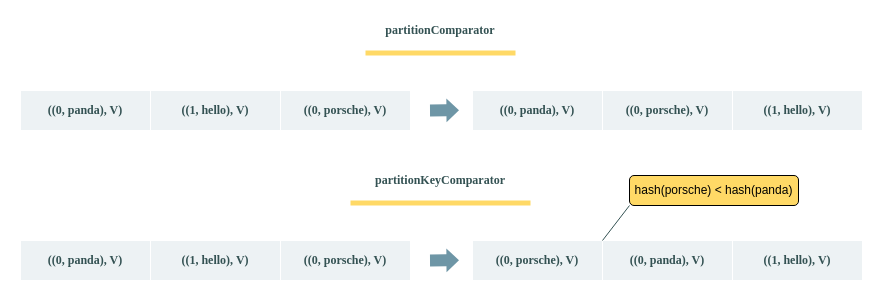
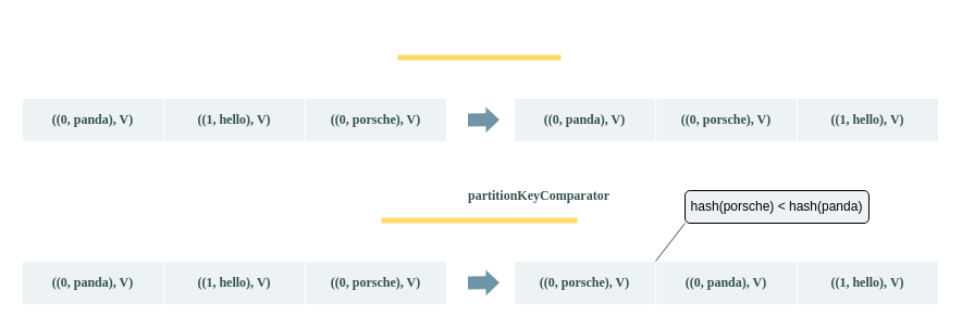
  <mxCell id="0" />
  <mxCell id="1" parent="0" />
  <mxCell id="2" value="&lt;font face=&quot;Tahoma&quot;&gt;&lt;b&gt;((0, panda), V)&lt;/b&gt;&lt;/font&gt;" style="rounded=0;whiteSpace=wrap;html=1;strokeColor=#FFFFFF;fillColor=#EDF2F4;fontColor=#345253;" parent="1" vertex="1"><mxGeometry x="20" y="240" width="130" height="40" as="geometry" /></mxCell>
  <mxCell id="3" value="&lt;font face=&quot;Tahoma&quot;&gt;&lt;b&gt;((1, hello), V)&lt;/b&gt;&lt;/font&gt;" style="rounded=0;whiteSpace=wrap;html=1;strokeColor=#FFFFFF;fillColor=#EDF2F4;fontColor=#345253;" parent="1" vertex="1"><mxGeometry x="150" y="240" width="130" height="40" as="geometry" /></mxCell>
  <mxCell id="4" value="&lt;font face=&quot;Tahoma&quot;&gt;&lt;b&gt;((0, porsche), V)&lt;/b&gt;&lt;/font&gt;" style="rounded=0;whiteSpace=wrap;html=1;strokeColor=#FFFFFF;fillColor=#EDF2F4;fontColor=#345253;" parent="1" vertex="1"><mxGeometry x="280" y="240" width="130" height="40" as="geometry" /></mxCell>
  <mxCell id="5" value="&lt;font face=&quot;Tahoma&quot;&gt;&lt;b&gt;((0, panda), V)&lt;/b&gt;&lt;/font&gt;" style="rounded=0;whiteSpace=wrap;html=1;strokeColor=#FFFFFF;fillColor=#EDF2F4;fontColor=#345253;" parent="1" vertex="1"><mxGeometry x="20" y="90" width="130" height="40" as="geometry" /></mxCell>
  <mxCell id="6" value="&lt;font face=&quot;Tahoma&quot;&gt;&lt;b&gt;((1, hello), V)&lt;/b&gt;&lt;/font&gt;" style="rounded=0;whiteSpace=wrap;html=1;strokeColor=#FFFFFF;fillColor=#EDF2F4;fontColor=#345253;" parent="1" vertex="1"><mxGeometry x="150" y="90" width="130" height="40" as="geometry" /></mxCell>
  <mxCell id="7" value="&lt;font face=&quot;Tahoma&quot;&gt;&lt;b&gt;((0, porsche), V)&lt;/b&gt;&lt;/font&gt;" style="rounded=0;whiteSpace=wrap;html=1;strokeColor=#FFFFFF;fillColor=#EDF2F4;fontColor=#345253;" parent="1" vertex="1"><mxGeometry x="280" y="90" width="130" height="40" as="geometry" /></mxCell>
  <mxCell id="8" value="&lt;b style=&quot;font-family: &amp;quot;tahoma&amp;quot;&quot;&gt;((0, porsche), V)&lt;/b&gt;" style="rounded=0;whiteSpace=wrap;html=1;strokeColor=#FFFFFF;fillColor=#EDF2F4;fontColor=#345253;" parent="1" vertex="1"><mxGeometry x="472" y="240" width="130" height="40" as="geometry" /></mxCell>
  <mxCell id="9" value="&lt;b style=&quot;font-family: &amp;quot;tahoma&amp;quot;&quot;&gt;((0, panda), V)&lt;/b&gt;" style="rounded=0;whiteSpace=wrap;html=1;strokeColor=#FFFFFF;fillColor=#EDF2F4;fontColor=#345253;" parent="1" vertex="1"><mxGeometry x="602" y="240" width="130" height="40" as="geometry" /></mxCell>
  <mxCell id="10" value="&lt;b style=&quot;font-family: &amp;quot;tahoma&amp;quot;&quot;&gt;((1, hello), V)&lt;/b&gt;" style="rounded=0;whiteSpace=wrap;html=1;strokeColor=#FFFFFF;fillColor=#EDF2F4;fontColor=#345253;" parent="1" vertex="1"><mxGeometry x="732" y="240" width="130" height="40" as="geometry" /></mxCell>
  <mxCell id="11" value="&lt;font face=&quot;Tahoma&quot;&gt;&lt;b&gt;((0, panda), V)&lt;/b&gt;&lt;/font&gt;" style="rounded=0;whiteSpace=wrap;html=1;strokeColor=#FFFFFF;fillColor=#EDF2F4;fontColor=#345253;" parent="1" vertex="1"><mxGeometry x="472" y="90" width="130" height="40" as="geometry" /></mxCell>
  <mxCell id="12" value="&lt;b style=&quot;font-family: &amp;quot;tahoma&amp;quot;&quot;&gt;((0, porsche), V)&lt;/b&gt;" style="rounded=0;whiteSpace=wrap;html=1;strokeColor=#FFFFFF;fillColor=#EDF2F4;fontColor=#345253;" parent="1" vertex="1"><mxGeometry x="602" y="90" width="130" height="40" as="geometry" /></mxCell>
  <mxCell id="13" value="&lt;b style=&quot;font-family: &amp;quot;tahoma&amp;quot;&quot;&gt;((1, hello), V)&lt;/b&gt;" style="rounded=0;whiteSpace=wrap;html=1;strokeColor=#FFFFFF;fillColor=#EDF2F4;fontColor=#345253;" parent="1" vertex="1"><mxGeometry x="732" y="90" width="130" height="40" as="geometry" /></mxCell>
  <mxCell id="14" value="" style="shape=flexArrow;endArrow=classic;html=1;fontFamily=Tahoma;fontSize=11;fontColor=#345253;strokeColor=none;fillColor=#6E96A6;width=12;endSize=3.857;endWidth=10.857;" parent="1" edge="1"><mxGeometry width="50" height="50" relative="1" as="geometry"><mxPoint x="429" y="109.98" as="sourcePoint" /><mxPoint x="459" y="109.76" as="targetPoint" /></mxGeometry></mxCell>
  <mxCell id="15" value="" style="shape=flexArrow;endArrow=classic;html=1;fontFamily=Tahoma;fontSize=11;fontColor=#345253;strokeColor=none;fillColor=#6E96A6;width=12;endSize=3.857;endWidth=10.857;" parent="1" edge="1"><mxGeometry width="50" height="50" relative="1" as="geometry"><mxPoint x="429" y="259.98" as="sourcePoint" /><mxPoint x="459" y="259.76" as="targetPoint" /></mxGeometry></mxCell>
- <mxCell id="16" value="&lt;font color=&quot;#345253&quot; face=&quot;Tahoma&quot;&gt;&lt;b&gt;partitionComparator&lt;/b&gt;&lt;/font&gt;" style="text;html=1;strokeColor=none;fillColor=none;align=center;verticalAlign=middle;whiteSpace=wrap;rounded=0;fontColor=#FFFFFF;" parent="1" vertex="1"><mxGeometry x="349" y="20" width="182" height="20" as="geometry" /></mxCell>
- <mxCell id="17" value="&lt;font color=&quot;#345253&quot; face=&quot;Tahoma&quot;&gt;&lt;b&gt;partitionKeyComparator&lt;/b&gt;&lt;/font&gt;" style="text;html=1;strokeColor=none;fillColor=none;align=center;verticalAlign=middle;whiteSpace=wrap;rounded=0;fontColor=#FFFFFF;" parent="1" vertex="1"><mxGeometry x="349" y="170" width="182" height="20" as="geometry" /></mxCell>
+ <mxCell id="17" value="&lt;font color=&quot;#345253&quot; face=&quot;Tahoma&quot;&gt;&lt;b&gt;partitionKeyComparator&lt;/b&gt;&lt;/font&gt;" style="text;html=1;strokeColor=none;fillColor=none;align=center;verticalAlign=middle;whiteSpace=wrap;rounded=0;fontColor=#FFFFFF;" parent="1" vertex="1"><mxGeometry x="404" y="170" width="182" height="20" as="geometry" /></mxCell>
  <mxCell id="18" value="" style="rounded=0;whiteSpace=wrap;html=1;fontColor=#345253;fillColor=#FFD966;strokeColor=none;" parent="1" vertex="1"><mxGeometry x="365" y="50" width="150" height="5" as="geometry" /></mxCell>
  <mxCell id="19" value="" style="rounded=0;whiteSpace=wrap;html=1;fontColor=#345253;fillColor=#FFD966;strokeColor=none;" parent="1" vertex="1"><mxGeometry x="350" y="200" width="180" height="5" as="geometry" /></mxCell>
- <mxCell id="20" value="&lt;span&gt;hash(porsche) &amp;lt; hash(panda)&lt;/span&gt;" style="rounded=1;whiteSpace=wrap;html=1;fillColor=#FFD966;" parent="1" vertex="1"><mxGeometry x="629" y="175" width="169" height="30" as="geometry" /></mxCell>
+ <mxCell id="20" value="&lt;span&gt;hash(porsche) &amp;lt; hash(panda)&lt;/span&gt;" style="rounded=1;whiteSpace=wrap;html=1;fillColor=#edf2f4;" parent="1" vertex="1"><mxGeometry x="629" y="175" width="169" height="30" as="geometry" /></mxCell>
  <mxCell id="21" style="edgeStyle=none;html=1;exitX=0;exitY=0;exitDx=0;exitDy=0;entryX=0;entryY=1;entryDx=0;entryDy=0;endArrow=none;endFill=0;strokeColor=#345253;" parent="1" source="9" target="20" edge="1"><mxGeometry relative="1" as="geometry" /></mxCell>
